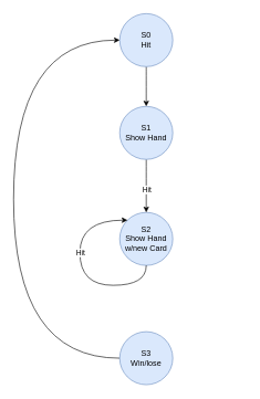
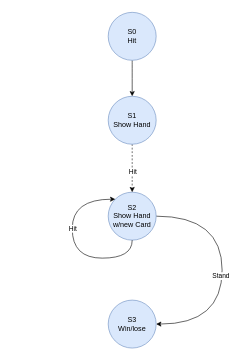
  <mxCell id="0" />
  <mxCell id="1" parent="0" />
  <mxCell id="2" style="edgeStyle=orthogonalEdgeStyle;curved=1;rounded=0;orthogonalLoop=1;jettySize=auto;html=1;exitX=0.5;exitY=1;exitDx=0;exitDy=0;entryX=0.5;entryY=0;entryDx=0;entryDy=0;" parent="1" source="3" target="13" edge="1"><mxGeometry relative="1" as="geometry" /></mxCell>
  <mxCell id="3" value="S0&lt;br&gt;Hit" style="ellipse;whiteSpace=wrap;html=1;aspect=fixed;fillColor=#dae8fc;strokeColor=#6c8ebf;" parent="1" vertex="1"><mxGeometry x="180" y="20" width="80" height="80" as="geometry" /></mxCell>
+ <mxCell id="4" style="edgeStyle=orthogonalEdgeStyle;rounded=0;orthogonalLoop=1;jettySize=auto;html=1;exitX=1;exitY=0.5;exitDx=0;exitDy=0;entryX=1;entryY=0.5;entryDx=0;entryDy=0;curved=1;" parent="1" source="6" target="8" edge="1"><mxGeometry relative="1" as="geometry"><Array as="points"><mxPoint x="370" y="360" /><mxPoint x="370" y="540" /></Array></mxGeometry></mxCell>
+ <mxCell id="5" value="Stand" style="edgeLabel;html=1;align=center;verticalAlign=middle;resizable=0;points=[];" parent="4" vertex="1" connectable="0"><mxGeometry x="0.045" y="-3" relative="1" as="geometry"><mxPoint as="offset" /></mxGeometry></mxCell>
  <mxCell id="6" value="S2&lt;br&gt;Show Hand w/new Card" style="ellipse;whiteSpace=wrap;html=1;aspect=fixed;fillColor=#dae8fc;strokeColor=#6c8ebf;" parent="1" vertex="1"><mxGeometry x="180" y="320" width="80" height="80" as="geometry" /></mxCell>
- <mxCell id="7" style="edgeStyle=orthogonalEdgeStyle;rounded=0;orthogonalLoop=1;jettySize=auto;html=1;exitX=0;exitY=0.5;exitDx=0;exitDy=0;entryX=0;entryY=0.5;entryDx=0;entryDy=0;curved=1;" parent="1" source="8" target="3" edge="1"><mxGeometry relative="1" as="geometry"><Array as="points"><mxPoint x="20" y="540" /><mxPoint x="20" y="60" /></Array></mxGeometry></mxCell>
  <mxCell id="8" value="S3&lt;br&gt;Win/lose" style="ellipse;whiteSpace=wrap;html=1;aspect=fixed;fillColor=#dae8fc;strokeColor=#6c8ebf;" parent="1" vertex="1"><mxGeometry x="180" y="500" width="80" height="80" as="geometry" /></mxCell>
  <mxCell id="9" style="edgeStyle=orthogonalEdgeStyle;rounded=0;orthogonalLoop=1;jettySize=auto;html=1;exitX=0.5;exitY=1;exitDx=0;exitDy=0;entryX=0;entryY=0;entryDx=0;entryDy=0;curved=1;" parent="1" source="6" target="6" edge="1"><mxGeometry relative="1" as="geometry"><Array as="points"><mxPoint x="220" y="430" /><mxPoint x="120" y="430" /><mxPoint x="120" y="332" /></Array></mxGeometry></mxCell>
  <mxCell id="10" value="Hit" style="edgeLabel;html=1;align=center;verticalAlign=middle;resizable=0;points=[];" parent="9" vertex="1" connectable="0"><mxGeometry x="-0.23" y="1" relative="1" as="geometry"><mxPoint x="-14" y="-51" as="offset" /></mxGeometry></mxCell>
- <mxCell id="11" style="edgeStyle=orthogonalEdgeStyle;curved=1;rounded=0;orthogonalLoop=1;jettySize=auto;html=1;exitX=0.5;exitY=1;exitDx=0;exitDy=0;entryX=0.5;entryY=0;entryDx=0;entryDy=0;" parent="1" source="13" target="6" edge="1"><mxGeometry relative="1" as="geometry" /></mxCell>
+ <mxCell id="11" style="edgeStyle=orthogonalEdgeStyle;curved=1;rounded=0;orthogonalLoop=1;jettySize=auto;html=1;exitX=0.5;exitY=1;exitDx=0;exitDy=0;entryX=0.5;entryY=0;entryDx=0;entryDy=0;dashed=1;" parent="1" source="13" target="6" edge="1"><mxGeometry relative="1" as="geometry" /></mxCell>
  <mxCell id="12" value="Hit" style="edgeLabel;html=1;align=center;verticalAlign=middle;resizable=0;points=[];" parent="11" vertex="1" connectable="0"><mxGeometry x="0.125" relative="1" as="geometry"><mxPoint as="offset" /></mxGeometry></mxCell>
  <mxCell id="13" value="S1&lt;br&gt;Show Hand" style="ellipse;whiteSpace=wrap;html=1;aspect=fixed;fillColor=#dae8fc;strokeColor=#6c8ebf;" parent="1" vertex="1"><mxGeometry x="180" y="160" width="80" height="80" as="geometry" /></mxCell>
